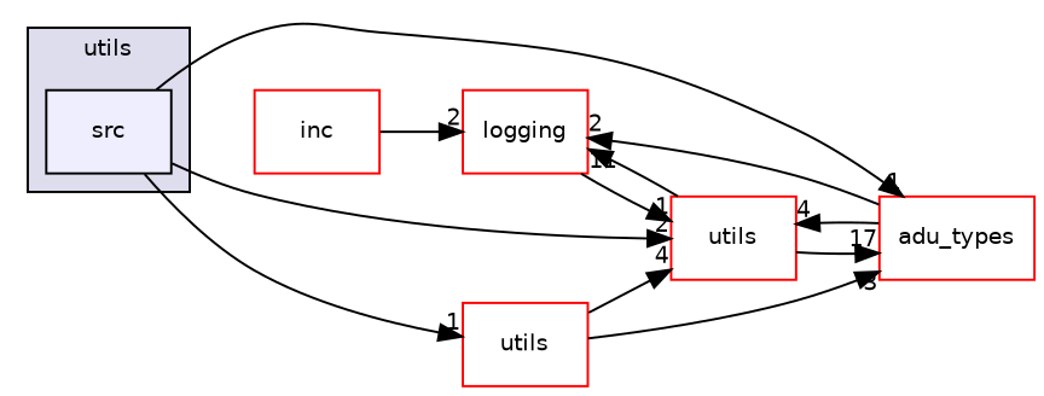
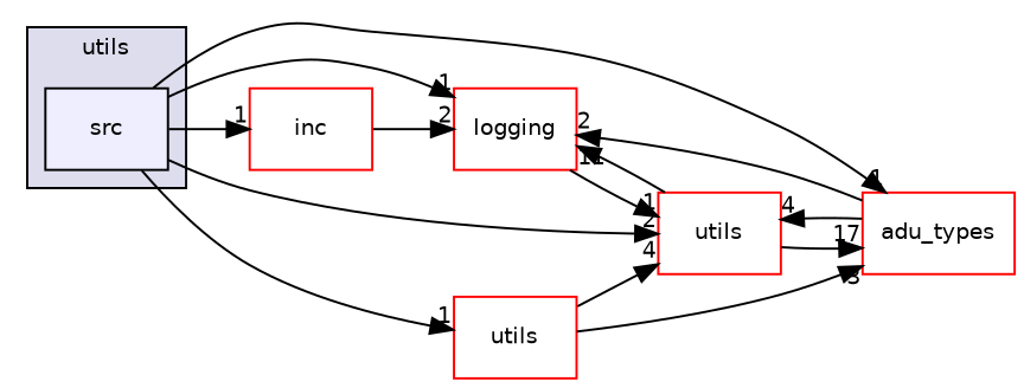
  digraph {
    compound=true
    rankdir=LR
    node [fillcolor=white fontname=Helvetica fontsize=10 shape=box style=filled color=red]
    edge [headlabel=1 labeldistance=1.5 labelfontname=Helvetica labelfontsize=10]
    n1 [fillcolor="#eeeeff" label=src pencolor=black color=""]
    n2 [label=inc]
    n3 [label=adu_types]
    n4 [label=utils]
    n5 [label=logging]
    n6 [label=utils]
    subgraph cluster_1 {
      bgcolor="#ddddee"
      fontname=Helvetica
      fontsize=10
      label=utils
      pencolor=black
      n1
    }
+   n1 -> n2
    n1 -> n3
    n1 -> n4
+   n1 -> n5
    n1 -> n6 [headlabel=2]
    n2 -> n5 [headlabel=2]
    n3 -> n5 [headlabel=2]
    n3 -> n6 [headlabel=4]
    n4 -> n3 [headlabel=3]
    n4 -> n6 [headlabel=4]
    n5 -> n6
    n6 -> n3 [headlabel=17]
    n6 -> n5 [headlabel=11]
  }
